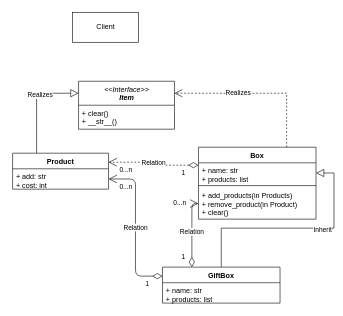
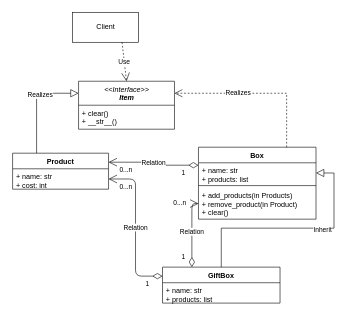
  <mxCell id="0" />
  <mxCell id="1" parent="0" />
  <mxCell id="2" value="&amp;lt;&amp;lt;Interface&amp;gt;&amp;gt;&lt;br&gt;&lt;b&gt;Item&lt;/b&gt;" style="swimlane;fontStyle=2;align=center;verticalAlign=top;childLayout=stackLayout;horizontal=1;startSize=40;horizontalStack=0;resizeParent=1;resizeParentMax=0;resizeLast=0;collapsible=1;marginBottom=0;html=1;" vertex="1" parent="1"><mxGeometry x="130" y="135" width="160" height="80" as="geometry" /></mxCell>
  <mxCell id="3" value="+ clear()&#10;+ __str__()" style="text;strokeColor=none;fillColor=none;align=left;verticalAlign=top;spacingLeft=4;spacingRight=4;overflow=hidden;rotatable=0;points=[[0,0.5],[1,0.5]];portConstraint=eastwest;" vertex="1" parent="2"><mxGeometry y="40" width="160" height="40" as="geometry" /></mxCell>
  <mxCell id="4" value="Product" style="swimlane;fontStyle=1;align=center;verticalAlign=top;childLayout=stackLayout;horizontal=1;startSize=26;horizontalStack=0;resizeParent=1;resizeParentMax=0;resizeLast=0;collapsible=1;marginBottom=0;fontColor=#000000;" vertex="1" parent="1"><mxGeometry x="20" y="255" width="160" height="60" as="geometry" /></mxCell>
- <mxCell id="5" value="+ add: str&#10;+ cost: int" style="text;strokeColor=none;fillColor=none;align=left;verticalAlign=top;spacingLeft=4;spacingRight=4;overflow=hidden;rotatable=0;points=[[0,0.5],[1,0.5]];portConstraint=eastwest;" vertex="1" parent="4"><mxGeometry y="26" width="160" height="34" as="geometry" /></mxCell>
+ <mxCell id="5" value="+ name: str&#10;+ cost: int" style="text;strokeColor=none;fillColor=none;align=left;verticalAlign=top;spacingLeft=4;spacingRight=4;overflow=hidden;rotatable=0;points=[[0,0.5],[1,0.5]];portConstraint=eastwest;" vertex="1" parent="4"><mxGeometry y="26" width="160" height="34" as="geometry" /></mxCell>
  <mxCell id="6" value="Box" style="swimlane;fontStyle=1;align=center;verticalAlign=top;childLayout=stackLayout;horizontal=1;startSize=26;horizontalStack=0;resizeParent=1;resizeParentMax=0;resizeLast=0;collapsible=1;marginBottom=0;fontColor=#000000;" vertex="1" parent="1"><mxGeometry x="330" y="245" width="196" height="120" as="geometry" /></mxCell>
  <mxCell id="7" value="+ name: str&#10;+ products: list" style="text;strokeColor=none;fillColor=none;align=left;verticalAlign=top;spacingLeft=4;spacingRight=4;overflow=hidden;rotatable=0;points=[[0,0.5],[1,0.5]];portConstraint=eastwest;" vertex="1" parent="6"><mxGeometry y="26" width="196" height="34" as="geometry" /></mxCell>
  <mxCell id="8" value="" style="line;strokeWidth=1;fillColor=none;align=left;verticalAlign=middle;spacingTop=-1;spacingLeft=3;spacingRight=3;rotatable=0;labelPosition=right;points=[];portConstraint=eastwest;" vertex="1" parent="6"><mxGeometry y="60" width="196" height="8" as="geometry" /></mxCell>
  <mxCell id="9" value="+ add_products(in Products)&#10;+ remove_product(in Product)&#10;+ clear()" style="text;strokeColor=none;fillColor=none;align=left;verticalAlign=top;spacingLeft=4;spacingRight=4;overflow=hidden;rotatable=0;points=[[0,0.5],[1,0.5]];portConstraint=eastwest;" vertex="1" parent="6"><mxGeometry y="68" width="196" height="52" as="geometry" /></mxCell>
  <mxCell id="10" value="GiftBox" style="swimlane;fontStyle=1;align=center;verticalAlign=top;childLayout=stackLayout;horizontal=1;startSize=26;horizontalStack=0;resizeParent=1;resizeParentMax=0;resizeLast=0;collapsible=1;marginBottom=0;fontColor=#000000;" vertex="1" parent="1"><mxGeometry x="270" y="445" width="196" height="60" as="geometry" /></mxCell>
  <mxCell id="11" value="+ name: str&#10;+ products: list" style="text;strokeColor=none;fillColor=none;align=left;verticalAlign=top;spacingLeft=4;spacingRight=4;overflow=hidden;rotatable=0;points=[[0,0.5],[1,0.5]];portConstraint=eastwest;" vertex="1" parent="10"><mxGeometry y="26" width="196" height="34" as="geometry" /></mxCell>
  <mxCell id="12" style="edgeStyle=orthogonalEdgeStyle;rounded=0;orthogonalLoop=1;jettySize=auto;html=1;exitX=0.5;exitY=0;exitDx=0;exitDy=0;entryX=1;entryY=0.5;entryDx=0;entryDy=0;endSize=11;startSize=11;endArrow=block;endFill=0;" edge="1" parent="1" source="10" target="7"><mxGeometry relative="1" as="geometry"><mxPoint x="566" y="510" as="sourcePoint" /><mxPoint x="646" y="405" as="targetPoint" /></mxGeometry></mxCell>
  <mxCell id="13" value="Inherit" style="edgeLabel;html=1;align=center;verticalAlign=middle;resizable=0;points=[];fontColor=#000000;" vertex="1" connectable="0" parent="12"><mxGeometry x="0.241" y="-2" relative="1" as="geometry"><mxPoint as="offset" /></mxGeometry></mxCell>
  <mxCell id="14" style="edgeStyle=orthogonalEdgeStyle;rounded=0;orthogonalLoop=1;jettySize=auto;html=1;entryX=1;entryY=0.25;entryDx=0;entryDy=0;endSize=11;startSize=11;endArrow=open;endFill=0;dashed=1;exitX=0.75;exitY=0;exitDx=0;exitDy=0;" edge="1" parent="1" source="6" target="2"><mxGeometry relative="1" as="geometry"><mxPoint x="430" y="195" as="sourcePoint" /><mxPoint x="430" y="145" as="targetPoint" /></mxGeometry></mxCell>
  <mxCell id="15" value="Realizes" style="edgeLabel;html=1;align=center;verticalAlign=middle;resizable=0;points=[];fontColor=#000000;" vertex="1" connectable="0" parent="14"><mxGeometry x="0.241" y="-2" relative="1" as="geometry"><mxPoint as="offset" /></mxGeometry></mxCell>
  <mxCell id="16" style="edgeStyle=orthogonalEdgeStyle;rounded=0;orthogonalLoop=1;jettySize=auto;html=1;entryX=0;entryY=0.25;entryDx=0;entryDy=0;endSize=11;startSize=11;endArrow=block;endFill=0;dashed=0;exitX=0.25;exitY=0;exitDx=0;exitDy=0;" edge="1" parent="1" source="4" target="2"><mxGeometry relative="1" as="geometry"><mxPoint x="10" y="205" as="sourcePoint" /><mxPoint x="371" y="255" as="targetPoint" /></mxGeometry></mxCell>
  <mxCell id="17" value="Realizes" style="edgeLabel;html=1;align=center;verticalAlign=middle;resizable=0;points=[];fontColor=#000000;" vertex="1" connectable="0" parent="16"><mxGeometry x="0.241" y="-2" relative="1" as="geometry"><mxPoint as="offset" /></mxGeometry></mxCell>
- <mxCell id="18" value="Relation" style="endArrow=open;html=1;endSize=12;startArrow=diamondThin;startSize=14;startFill=0;edgeStyle=orthogonalEdgeStyle;entryX=1;entryY=0.25;entryDx=0;entryDy=0;exitX=0;exitY=0.25;exitDx=0;exitDy=0;dashed=1;" edge="1" parent="1" source="6" target="4"><mxGeometry relative="1" as="geometry"><mxPoint x="130" y="405" as="sourcePoint" /><mxPoint x="290" y="405" as="targetPoint" /></mxGeometry></mxCell>
+ <mxCell id="18" value="Relation" style="endArrow=open;html=1;endSize=12;startArrow=diamondThin;startSize=14;startFill=0;edgeStyle=orthogonalEdgeStyle;entryX=1;entryY=0.25;entryDx=0;entryDy=0;exitX=0;exitY=0.25;exitDx=0;exitDy=0;" edge="1" parent="1" source="6" target="4"><mxGeometry relative="1" as="geometry"><mxPoint x="130" y="405" as="sourcePoint" /><mxPoint x="290" y="405" as="targetPoint" /></mxGeometry></mxCell>
  <mxCell id="19" value="1" style="edgeLabel;resizable=0;html=1;align=left;verticalAlign=top;" connectable="0" vertex="1" parent="18"><mxGeometry x="-1" relative="1" as="geometry"><mxPoint x="-30" as="offset" /></mxGeometry></mxCell>
  <mxCell id="20" value="0...n" style="edgeLabel;resizable=0;html=1;align=right;verticalAlign=top;" connectable="0" vertex="1" parent="18"><mxGeometry x="1" relative="1" as="geometry"><mxPoint x="40" as="offset" /></mxGeometry></mxCell>
  <mxCell id="21" value="Relation" style="endArrow=open;html=1;endSize=12;startArrow=diamondThin;startSize=14;startFill=0;edgeStyle=orthogonalEdgeStyle;entryX=1;entryY=0.5;entryDx=0;entryDy=0;exitX=0;exitY=0.25;exitDx=0;exitDy=0;" edge="1" parent="1" source="10" target="5"><mxGeometry relative="1" as="geometry"><mxPoint x="220" y="440" as="sourcePoint" /><mxPoint x="70" y="435" as="targetPoint" /></mxGeometry></mxCell>
  <mxCell id="22" value="1" style="edgeLabel;resizable=0;html=1;align=left;verticalAlign=top;" connectable="0" vertex="1" parent="21"><mxGeometry x="-1" relative="1" as="geometry"><mxPoint x="-30" as="offset" /></mxGeometry></mxCell>
  <mxCell id="23" value="0...n" style="edgeLabel;resizable=0;html=1;align=right;verticalAlign=top;" connectable="0" vertex="1" parent="21"><mxGeometry x="1" relative="1" as="geometry"><mxPoint x="40" as="offset" /></mxGeometry></mxCell>
  <mxCell id="24" value="Relation" style="endArrow=open;html=1;endSize=12;startArrow=diamondThin;startSize=14;startFill=0;edgeStyle=orthogonalEdgeStyle;entryX=0;entryY=0.5;entryDx=0;entryDy=0;exitX=0.25;exitY=0;exitDx=0;exitDy=0;" edge="1" parent="1" source="10" target="9"><mxGeometry relative="1" as="geometry"><mxPoint x="170" y="507" as="sourcePoint" /><mxPoint x="80" y="345" as="targetPoint" /></mxGeometry></mxCell>
  <mxCell id="25" value="1" style="edgeLabel;resizable=0;html=1;align=left;verticalAlign=top;" connectable="0" vertex="1" parent="24"><mxGeometry x="-1" relative="1" as="geometry"><mxPoint x="-19" y="-30" as="offset" /></mxGeometry></mxCell>
  <mxCell id="26" value="0...n" style="edgeLabel;resizable=0;html=1;align=right;verticalAlign=top;" connectable="0" vertex="1" parent="24"><mxGeometry x="1" relative="1" as="geometry"><mxPoint x="-20" y="-14" as="offset" /></mxGeometry></mxCell>
  <mxCell id="27" value="Client" style="html=1;" vertex="1" parent="1"><mxGeometry x="120" y="20" width="110" height="50" as="geometry" /></mxCell>
+ <mxCell id="28" value="Use" style="endArrow=open;endSize=12;dashed=1;html=1;exitX=0.75;exitY=1;exitDx=0;exitDy=0;entryX=0.5;entryY=0;entryDx=0;entryDy=0;" edge="1" parent="1" source="27" target="2"><mxGeometry width="160" relative="1" as="geometry"><mxPoint x="290" y="75" as="sourcePoint" /><mxPoint x="450" y="75" as="targetPoint" /></mxGeometry></mxCell>
